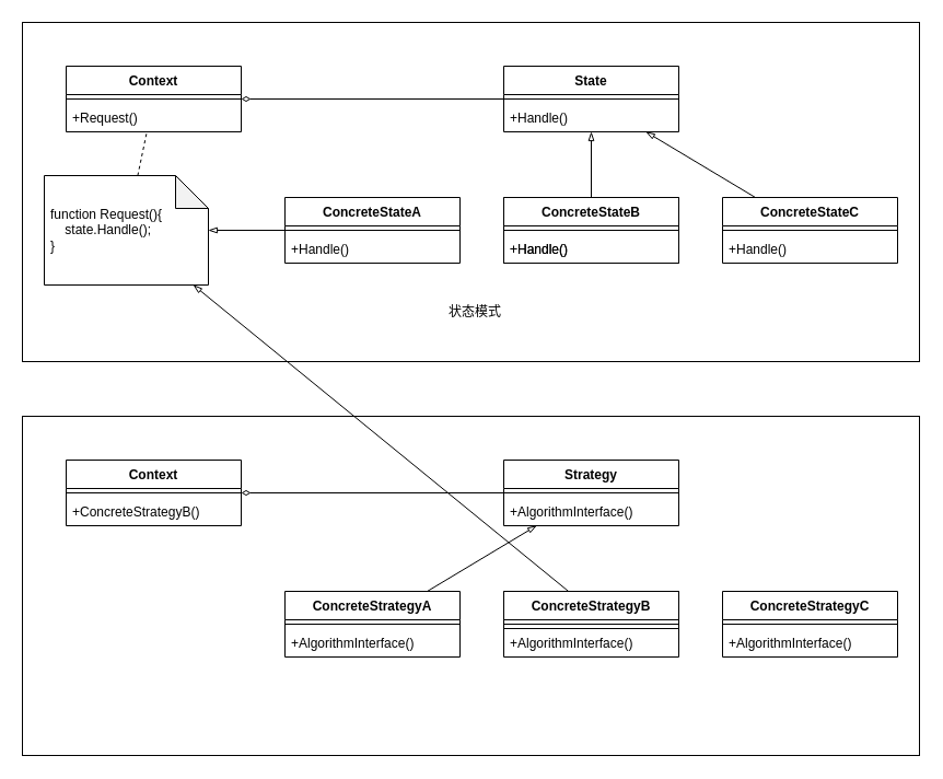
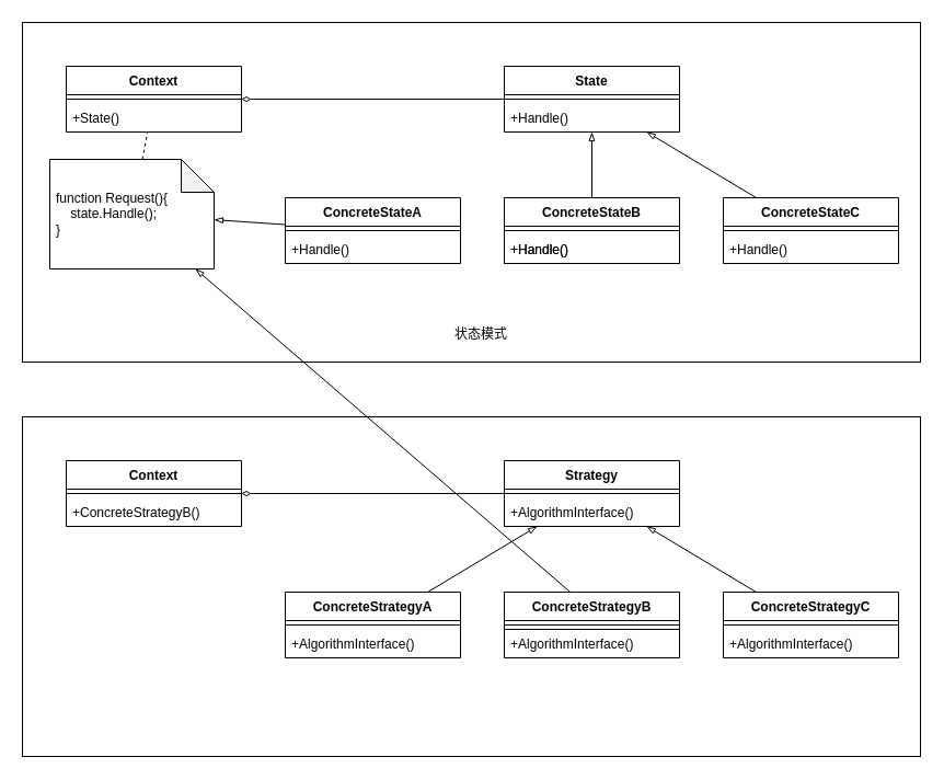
  <mxCell id="0" />
  <mxCell id="1" parent="0" />
  <mxCell id="2" value="" style="group" vertex="1" connectable="0" parent="1"><mxGeometry y="20" width="820" height="310" as="geometry" x="20" /></mxCell>
  <mxCell id="3" value="" style="rounded=0;whiteSpace=wrap;html=1;container=1;" vertex="1" parent="2"><mxGeometry width="820" height="310" as="geometry" /></mxCell>
- <mxCell id="4" value="状态模式" style="text;html=1;strokeColor=none;fillColor=none;align=center;verticalAlign=middle;whiteSpace=wrap;rounded=0;" vertex="1" parent="3"><mxGeometry x="384" y="250" width="60" height="30" as="geometry" /></mxCell>
+ <mxCell id="4" value="状态模式" style="text;html=1;strokeColor=none;fillColor=none;align=center;verticalAlign=middle;whiteSpace=wrap;rounded=0;" vertex="1" parent="3"><mxGeometry x="389" y="270" width="60" height="30" as="geometry" /></mxCell>
  <mxCell id="5" value="Context" style="swimlane;fontStyle=1;align=center;verticalAlign=top;childLayout=stackLayout;horizontal=1;startSize=26;horizontalStack=0;resizeParent=1;resizeParentMax=0;resizeLast=0;collapsible=1;marginBottom=0;whiteSpace=wrap;html=1;" vertex="1" parent="2"><mxGeometry x="40" y="40" width="160" height="60" as="geometry" /></mxCell>
  <mxCell id="6" value="" style="line;strokeWidth=1;fillColor=none;align=left;verticalAlign=middle;spacingTop=-1;spacingLeft=3;spacingRight=3;rotatable=0;labelPosition=right;points=[];portConstraint=eastwest;strokeColor=inherit;" vertex="1" parent="5"><mxGeometry y="26" width="160" height="8" as="geometry" /></mxCell>
- <mxCell id="7" value="+Request()" style="text;strokeColor=none;fillColor=none;align=left;verticalAlign=top;spacingLeft=4;spacingRight=4;overflow=hidden;rotatable=0;points=[[0,0.5],[1,0.5]];portConstraint=eastwest;whiteSpace=wrap;html=1;" vertex="1" parent="5"><mxGeometry y="34" width="160" height="26" as="geometry" /></mxCell>
+ <mxCell id="7" value="+State()" style="text;strokeColor=none;fillColor=none;align=left;verticalAlign=top;spacingLeft=4;spacingRight=4;overflow=hidden;rotatable=0;points=[[0,0.5],[1,0.5]];portConstraint=eastwest;whiteSpace=wrap;html=1;" vertex="1" parent="5"><mxGeometry y="34" width="160" height="26" as="geometry" /></mxCell>
  <mxCell id="8" style="edgeStyle=none;rounded=0;orthogonalLoop=1;jettySize=auto;html=1;endArrow=diamondThin;endFill=0;" edge="1" parent="2" source="9" target="5"><mxGeometry relative="1" as="geometry" /></mxCell>
  <mxCell id="9" value="State" style="swimlane;fontStyle=1;align=center;verticalAlign=top;childLayout=stackLayout;horizontal=1;startSize=26;horizontalStack=0;resizeParent=1;resizeParentMax=0;resizeLast=0;collapsible=1;marginBottom=0;whiteSpace=wrap;html=1;" vertex="1" parent="2"><mxGeometry x="440" y="40" width="160" height="60" as="geometry" /></mxCell>
  <mxCell id="10" value="" style="line;strokeWidth=1;fillColor=none;align=left;verticalAlign=middle;spacingTop=-1;spacingLeft=3;spacingRight=3;rotatable=0;labelPosition=right;points=[];portConstraint=eastwest;strokeColor=inherit;" vertex="1" parent="9"><mxGeometry y="26" width="160" height="8" as="geometry" /></mxCell>
  <mxCell id="11" value="+Handle()" style="text;strokeColor=none;fillColor=none;align=left;verticalAlign=top;spacingLeft=4;spacingRight=4;overflow=hidden;rotatable=0;points=[[0,0.5],[1,0.5]];portConstraint=eastwest;whiteSpace=wrap;html=1;" vertex="1" parent="9"><mxGeometry y="34" width="160" height="26" as="geometry" /></mxCell>
  <mxCell id="12" value="ConcreteStateB" style="swimlane;fontStyle=1;align=center;verticalAlign=top;childLayout=stackLayout;horizontal=1;startSize=26;horizontalStack=0;resizeParent=1;resizeParentMax=0;resizeLast=0;collapsible=1;marginBottom=0;whiteSpace=wrap;html=1;" vertex="1" parent="2"><mxGeometry x="440" y="160" width="160" height="60" as="geometry" /></mxCell>
  <mxCell id="13" value="" style="line;strokeWidth=1;fillColor=none;align=left;verticalAlign=middle;spacingTop=-1;spacingLeft=3;spacingRight=3;rotatable=0;labelPosition=right;points=[];portConstraint=eastwest;strokeColor=inherit;" vertex="1" parent="12"><mxGeometry y="26" width="160" height="8" as="geometry" /></mxCell>
  <mxCell id="14" value="+Handle()" style="text;strokeColor=none;fillColor=none;align=left;verticalAlign=top;spacingLeft=4;spacingRight=4;overflow=hidden;rotatable=0;points=[[0,0.5],[1,0.5]];portConstraint=eastwest;whiteSpace=wrap;html=1;" vertex="1" parent="12"><mxGeometry y="34" width="160" height="26" as="geometry" /></mxCell>
  <mxCell id="15" style="edgeStyle=none;rounded=0;orthogonalLoop=1;jettySize=auto;html=1;endArrow=blockThin;endFill=0;" edge="1" parent="2" source="16" target="28"><mxGeometry relative="1" as="geometry" /></mxCell>
  <mxCell id="16" value="ConcreteStateA" style="swimlane;fontStyle=1;align=center;verticalAlign=top;childLayout=stackLayout;horizontal=1;startSize=26;horizontalStack=0;resizeParent=1;resizeParentMax=0;resizeLast=0;collapsible=1;marginBottom=0;whiteSpace=wrap;html=1;" vertex="1" parent="2"><mxGeometry x="240" y="160" width="160" height="60" as="geometry" /></mxCell>
  <mxCell id="17" value="" style="line;strokeWidth=1;fillColor=none;align=left;verticalAlign=middle;spacingTop=-1;spacingLeft=3;spacingRight=3;rotatable=0;labelPosition=right;points=[];portConstraint=eastwest;strokeColor=inherit;" vertex="1" parent="16"><mxGeometry y="26" width="160" height="8" as="geometry" /></mxCell>
  <mxCell id="18" value="+Handle()" style="text;strokeColor=none;fillColor=none;align=left;verticalAlign=top;spacingLeft=4;spacingRight=4;overflow=hidden;rotatable=0;points=[[0,0.5],[1,0.5]];portConstraint=eastwest;whiteSpace=wrap;html=1;" vertex="1" parent="16"><mxGeometry y="34" width="160" height="26" as="geometry" /></mxCell>
  <mxCell id="19" style="edgeStyle=none;rounded=0;orthogonalLoop=1;jettySize=auto;html=1;endArrow=blockThin;endFill=0;" edge="1" parent="2" source="20" target="9"><mxGeometry relative="1" as="geometry" /></mxCell>
  <mxCell id="20" value="ConcreteStateB" style="swimlane;fontStyle=1;align=center;verticalAlign=top;childLayout=stackLayout;horizontal=1;startSize=26;horizontalStack=0;resizeParent=1;resizeParentMax=0;resizeLast=0;collapsible=1;marginBottom=0;whiteSpace=wrap;html=1;" vertex="1" parent="2"><mxGeometry x="440" y="160" width="160" height="60" as="geometry" /></mxCell>
  <mxCell id="21" value="" style="line;strokeWidth=1;fillColor=none;align=left;verticalAlign=middle;spacingTop=-1;spacingLeft=3;spacingRight=3;rotatable=0;labelPosition=right;points=[];portConstraint=eastwest;strokeColor=inherit;" vertex="1" parent="20"><mxGeometry y="26" width="160" height="8" as="geometry" /></mxCell>
  <mxCell id="22" value="+Handle()" style="text;strokeColor=none;fillColor=none;align=left;verticalAlign=top;spacingLeft=4;spacingRight=4;overflow=hidden;rotatable=0;points=[[0,0.5],[1,0.5]];portConstraint=eastwest;whiteSpace=wrap;html=1;" vertex="1" parent="20"><mxGeometry y="34" width="160" height="26" as="geometry" /></mxCell>
  <mxCell id="23" style="edgeStyle=none;rounded=0;orthogonalLoop=1;jettySize=auto;html=1;endArrow=blockThin;endFill=0;" edge="1" parent="2" source="24" target="9"><mxGeometry relative="1" as="geometry" /></mxCell>
  <mxCell id="24" value="ConcreteStateC" style="swimlane;fontStyle=1;align=center;verticalAlign=top;childLayout=stackLayout;horizontal=1;startSize=26;horizontalStack=0;resizeParent=1;resizeParentMax=0;resizeLast=0;collapsible=1;marginBottom=0;whiteSpace=wrap;html=1;" vertex="1" parent="2"><mxGeometry x="640" y="160" width="160" height="60" as="geometry" /></mxCell>
  <mxCell id="25" value="" style="line;strokeWidth=1;fillColor=none;align=left;verticalAlign=middle;spacingTop=-1;spacingLeft=3;spacingRight=3;rotatable=0;labelPosition=right;points=[];portConstraint=eastwest;strokeColor=inherit;" vertex="1" parent="24"><mxGeometry y="26" width="160" height="8" as="geometry" /></mxCell>
  <mxCell id="26" value="+Handle()" style="text;strokeColor=none;fillColor=none;align=left;verticalAlign=top;spacingLeft=4;spacingRight=4;overflow=hidden;rotatable=0;points=[[0,0.5],[1,0.5]];portConstraint=eastwest;whiteSpace=wrap;html=1;" vertex="1" parent="24"><mxGeometry y="34" width="160" height="26" as="geometry" /></mxCell>
  <mxCell id="27" style="edgeStyle=none;rounded=0;orthogonalLoop=1;jettySize=auto;html=1;endArrow=none;endFill=0;dashed=1;" edge="1" parent="2" source="28" target="5"><mxGeometry relative="1" as="geometry" /></mxCell>
- <mxCell id="28" value="function Request(){&lt;br&gt;&amp;nbsp; &amp;nbsp; state.Handle();&lt;br&gt;}" style="shape=note;whiteSpace=wrap;html=1;backgroundOutline=1;darkOpacity=0.05;spacingLeft=4;spacingRight=4;align=left;" vertex="1" parent="2"><mxGeometry x="20" y="140" width="150" height="100" as="geometry" /></mxCell>
+ <mxCell id="28" value="function Request(){&lt;br&gt;&amp;nbsp; &amp;nbsp; state.Handle();&lt;br&gt;}" style="shape=note;whiteSpace=wrap;html=1;backgroundOutline=1;darkOpacity=0.05;spacingLeft=4;spacingRight=4;align=left;" vertex="1" parent="2"><mxGeometry x="25" y="125" width="150" height="100" as="geometry" /></mxCell>
  <mxCell id="29" value="" style="group" vertex="1" connectable="0" parent="1"><mxGeometry y="380" width="820" height="310" as="geometry" x="20" /></mxCell>
  <mxCell id="30" value="" style="rounded=0;whiteSpace=wrap;html=1;container=1;" vertex="1" parent="29"><mxGeometry width="820" height="310" as="geometry" /></mxCell>
  <mxCell id="31" value="Context" style="swimlane;fontStyle=1;align=center;verticalAlign=top;childLayout=stackLayout;horizontal=1;startSize=26;horizontalStack=0;resizeParent=1;resizeParentMax=0;resizeLast=0;collapsible=1;marginBottom=0;whiteSpace=wrap;html=1;" vertex="1" parent="29"><mxGeometry x="40" y="40" width="160" height="60" as="geometry" /></mxCell>
  <mxCell id="32" value="" style="line;strokeWidth=1;fillColor=none;align=left;verticalAlign=middle;spacingTop=-1;spacingLeft=3;spacingRight=3;rotatable=0;labelPosition=right;points=[];portConstraint=eastwest;strokeColor=inherit;" vertex="1" parent="31"><mxGeometry y="26" width="160" height="8" as="geometry" /></mxCell>
  <mxCell id="33" value="+ConcreteStrategyB()" style="text;strokeColor=none;fillColor=none;align=left;verticalAlign=top;spacingLeft=4;spacingRight=4;overflow=hidden;rotatable=0;points=[[0,0.5],[1,0.5]];portConstraint=eastwest;whiteSpace=wrap;html=1;" vertex="1" parent="31"><mxGeometry y="34" width="160" height="26" as="geometry" /></mxCell>
  <mxCell id="34" style="edgeStyle=none;rounded=0;orthogonalLoop=1;jettySize=auto;html=1;endArrow=diamondThin;endFill=0;" edge="1" parent="29" source="35" target="31"><mxGeometry relative="1" as="geometry" /></mxCell>
  <mxCell id="35" value="Strategy" style="swimlane;fontStyle=1;align=center;verticalAlign=top;childLayout=stackLayout;horizontal=1;startSize=26;horizontalStack=0;resizeParent=1;resizeParentMax=0;resizeLast=0;collapsible=1;marginBottom=0;whiteSpace=wrap;html=1;" vertex="1" parent="29"><mxGeometry x="440" y="40" width="160" height="60" as="geometry" /></mxCell>
  <mxCell id="36" value="" style="line;strokeWidth=1;fillColor=none;align=left;verticalAlign=middle;spacingTop=-1;spacingLeft=3;spacingRight=3;rotatable=0;labelPosition=right;points=[];portConstraint=eastwest;strokeColor=inherit;" vertex="1" parent="35"><mxGeometry y="26" width="160" height="8" as="geometry" /></mxCell>
  <mxCell id="37" value="+AlgorithmInterface()" style="text;strokeColor=none;fillColor=none;align=left;verticalAlign=top;spacingLeft=4;spacingRight=4;overflow=hidden;rotatable=0;points=[[0,0.5],[1,0.5]];portConstraint=eastwest;whiteSpace=wrap;html=1;" vertex="1" parent="35"><mxGeometry y="34" width="160" height="26" as="geometry" /></mxCell>
  <mxCell id="38" value="ConcreteStateB" style="swimlane;fontStyle=1;align=center;verticalAlign=top;childLayout=stackLayout;horizontal=1;startSize=26;horizontalStack=0;resizeParent=1;resizeParentMax=0;resizeLast=0;collapsible=1;marginBottom=0;whiteSpace=wrap;html=1;" vertex="1" parent="29"><mxGeometry x="440" y="160" width="160" height="60" as="geometry" /></mxCell>
  <mxCell id="39" value="" style="line;strokeWidth=1;fillColor=none;align=left;verticalAlign=middle;spacingTop=-1;spacingLeft=3;spacingRight=3;rotatable=0;labelPosition=right;points=[];portConstraint=eastwest;strokeColor=inherit;" vertex="1" parent="38"><mxGeometry y="26" width="160" height="8" as="geometry" /></mxCell>
  <mxCell id="40" value="+AlgorithmInterface()" style="text;strokeColor=none;fillColor=none;align=left;verticalAlign=top;spacingLeft=4;spacingRight=4;overflow=hidden;rotatable=0;points=[[0,0.5],[1,0.5]];portConstraint=eastwest;whiteSpace=wrap;html=1;" vertex="1" parent="38"><mxGeometry y="34" width="160" height="26" as="geometry" /></mxCell>
  <mxCell id="41" style="edgeStyle=none;rounded=0;orthogonalLoop=1;jettySize=auto;html=1;endArrow=blockThin;endFill=0;" edge="1" parent="29" source="42" target="35"><mxGeometry relative="1" as="geometry" /></mxCell>
  <mxCell id="42" value="ConcreteStrategyA" style="swimlane;fontStyle=1;align=center;verticalAlign=top;childLayout=stackLayout;horizontal=1;startSize=26;horizontalStack=0;resizeParent=1;resizeParentMax=0;resizeLast=0;collapsible=1;marginBottom=0;whiteSpace=wrap;html=1;" vertex="1" parent="29"><mxGeometry x="240" y="160" width="160" height="60" as="geometry" /></mxCell>
  <mxCell id="43" value="" style="line;strokeWidth=1;fillColor=none;align=left;verticalAlign=middle;spacingTop=-1;spacingLeft=3;spacingRight=3;rotatable=0;labelPosition=right;points=[];portConstraint=eastwest;strokeColor=inherit;" vertex="1" parent="42"><mxGeometry y="26" width="160" height="8" as="geometry" /></mxCell>
  <mxCell id="44" value="+AlgorithmInterface()" style="text;strokeColor=none;fillColor=none;align=left;verticalAlign=top;spacingLeft=4;spacingRight=4;overflow=hidden;rotatable=0;points=[[0,0.5],[1,0.5]];portConstraint=eastwest;whiteSpace=wrap;html=1;" vertex="1" parent="42"><mxGeometry y="34" width="160" height="26" as="geometry" /></mxCell>
  <mxCell id="45" style="edgeStyle=none;rounded=0;orthogonalLoop=1;jettySize=auto;html=1;endArrow=blockThin;endFill=0;" edge="1" parent="29" source="46" target="28"><mxGeometry relative="1" as="geometry" /></mxCell>
  <mxCell id="46" value="ConcreteStrategyB" style="swimlane;fontStyle=1;align=center;verticalAlign=top;childLayout=stackLayout;horizontal=1;startSize=26;horizontalStack=0;resizeParent=1;resizeParentMax=0;resizeLast=0;collapsible=1;marginBottom=0;whiteSpace=wrap;html=1;" vertex="1" parent="29"><mxGeometry x="440" y="160" width="160" height="34" as="geometry" /></mxCell>
  <mxCell id="47" value="" style="line;strokeWidth=1;fillColor=none;align=left;verticalAlign=middle;spacingTop=-1;spacingLeft=3;spacingRight=3;rotatable=0;labelPosition=right;points=[];portConstraint=eastwest;strokeColor=inherit;" vertex="1" parent="46"><mxGeometry y="26" width="160" height="8" as="geometry" /></mxCell>
+ <mxCell id="48" style="edgeStyle=none;rounded=0;orthogonalLoop=1;jettySize=auto;html=1;endArrow=blockThin;endFill=0;" edge="1" parent="29" source="49" target="35"><mxGeometry relative="1" as="geometry" /></mxCell>
  <mxCell id="49" value="ConcreteStrategyC" style="swimlane;fontStyle=1;align=center;verticalAlign=top;childLayout=stackLayout;horizontal=1;startSize=26;horizontalStack=0;resizeParent=1;resizeParentMax=0;resizeLast=0;collapsible=1;marginBottom=0;whiteSpace=wrap;html=1;" vertex="1" parent="29"><mxGeometry x="640" y="160" width="160" height="60" as="geometry" /></mxCell>
  <mxCell id="50" value="" style="line;strokeWidth=1;fillColor=none;align=left;verticalAlign=middle;spacingTop=-1;spacingLeft=3;spacingRight=3;rotatable=0;labelPosition=right;points=[];portConstraint=eastwest;strokeColor=inherit;" vertex="1" parent="49"><mxGeometry y="26" width="160" height="8" as="geometry" /></mxCell>
  <mxCell id="51" value="+AlgorithmInterface()" style="text;strokeColor=none;fillColor=none;align=left;verticalAlign=top;spacingLeft=4;spacingRight=4;overflow=hidden;rotatable=0;points=[[0,0.5],[1,0.5]];portConstraint=eastwest;whiteSpace=wrap;html=1;" vertex="1" parent="49"><mxGeometry y="34" width="160" height="26" as="geometry" /></mxCell>
